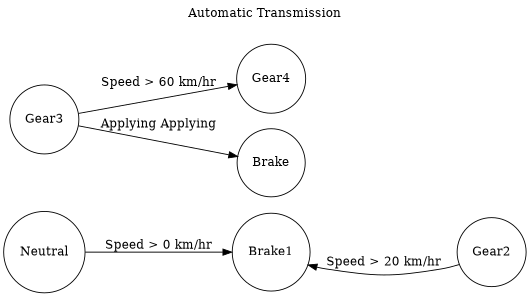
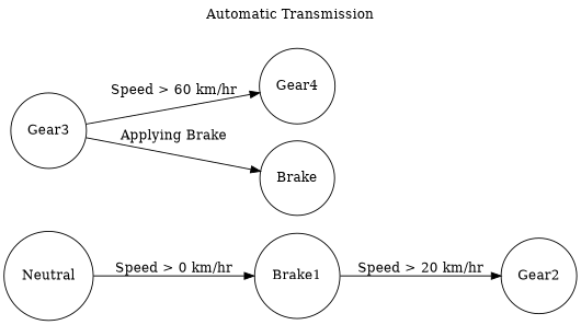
  digraph {
    label="Automatic Transmission"
    labelloc=t
    rankdir=LR
    node [shape=circle]
    n1 [label=Brake1]
    Neutral
    Gear2
    Gear3
    Gear4
    Brake
-   Gear2 -> n1 [label="Speed > 20 km/hr"]
+   n1 -> Gear2 [label="Speed > 20 km/hr"]
    Neutral -> n1 [label="Speed > 0 km/hr"]
    Gear3 -> Gear4 [label="Speed > 60 km/hr"]
-   Gear3 -> Brake [label="Applying Applying"]
+   Gear3 -> Brake [label="Applying Brake"]
  }
